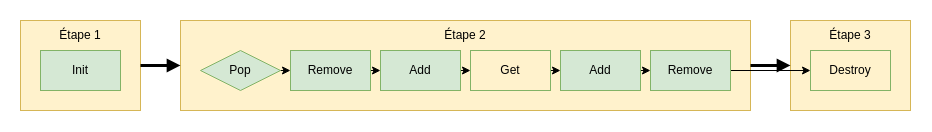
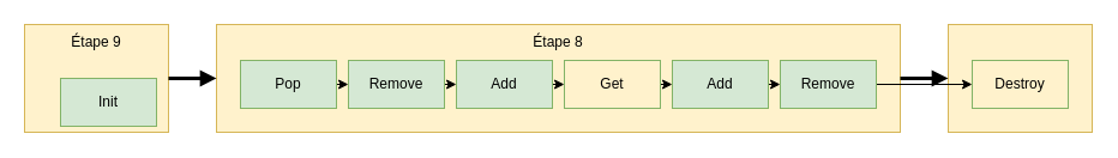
  <mxCell id="0" />
  <mxCell id="1" parent="0" />
  <mxCell id="2" value="" style="rounded=0;whiteSpace=wrap;html=1;fillColor=#fff2cc;strokeColor=#d6b656;" vertex="1" parent="1"><mxGeometry x="20" y="20" width="120" height="90" as="geometry" /></mxCell>
  <mxCell id="3" value="" style="rounded=0;whiteSpace=wrap;html=1;fillColor=#fff2cc;strokeColor=#d6b656;" vertex="1" parent="1"><mxGeometry x="180" y="20" width="570" height="90" as="geometry" /></mxCell>
  <mxCell id="4" value="" style="rounded=0;whiteSpace=wrap;html=1;fillColor=#fff2cc;strokeColor=#d6b656;" vertex="1" parent="1"><mxGeometry x="790" y="20" width="120" height="90" as="geometry" /></mxCell>
  <mxCell id="5" style="edgeStyle=orthogonalEdgeStyle;rounded=0;orthogonalLoop=1;jettySize=auto;html=1;exitX=1;exitY=0.5;exitDx=0;exitDy=0;entryX=0;entryY=0.5;entryDx=0;entryDy=0;endArrow=block;endFill=1;fillColor=#f5f5f5;strokeColor=#000000;strokeWidth=3;" edge="1" parent="1" source="2" target="3"><mxGeometry relative="1" as="geometry" /></mxCell>
- <mxCell id="6" value="Init" style="rounded=0;whiteSpace=wrap;html=1;fillColor=#d5e8d4;strokeColor=#82b366;" vertex="1" parent="1"><mxGeometry x="40" y="50" width="80" height="40" as="geometry" /></mxCell>
+ <mxCell id="6" value="Init" style="rounded=0;whiteSpace=wrap;html=1;fillColor=#d5e8d4;strokeColor=#82b366;" vertex="1" parent="1"><mxGeometry x="50" y="65" width="80" height="40" as="geometry" /></mxCell>
  <mxCell id="7" style="edgeStyle=orthogonalEdgeStyle;rounded=0;orthogonalLoop=1;jettySize=auto;html=1;exitX=1;exitY=0.5;exitDx=0;exitDy=0;entryX=0;entryY=0.5;entryDx=0;entryDy=0;endArrow=block;endFill=1;strokeColor=#000000;strokeWidth=3;" edge="1" parent="1" source="3" target="4"><mxGeometry relative="1" as="geometry" /></mxCell>
  <mxCell id="8" style="edgeStyle=orthogonalEdgeStyle;rounded=0;orthogonalLoop=1;jettySize=auto;html=1;exitX=1;exitY=0.5;exitDx=0;exitDy=0;entryX=0;entryY=0.5;entryDx=0;entryDy=0;endArrow=classic;endFill=1;strokeColor=#000000;strokeWidth=1;" edge="1" parent="1" source="9" target="15"><mxGeometry relative="1" as="geometry" /></mxCell>
  <mxCell id="9" value="Add" style="rounded=0;whiteSpace=wrap;html=1;fillColor=#d5e8d4;strokeColor=#82b366;" vertex="1" parent="1"><mxGeometry x="380" y="50" width="80" height="40" as="geometry" /></mxCell>
  <mxCell id="10" style="edgeStyle=orthogonalEdgeStyle;rounded=0;orthogonalLoop=1;jettySize=auto;html=1;exitX=1;exitY=0.5;exitDx=0;exitDy=0;entryX=0;entryY=0.5;entryDx=0;entryDy=0;endArrow=classic;endFill=1;strokeColor=#000000;strokeWidth=1;" edge="1" parent="1" source="11" target="13"><mxGeometry relative="1" as="geometry" /></mxCell>
- <mxCell id="11" value="Pop" style="rhombus;whiteSpace=wrap;html=1;fillColor=#d5e8d4;strokeColor=#82b366;" vertex="1" parent="1"><mxGeometry x="200" y="50" width="80" height="40" as="geometry" /></mxCell>
+ <mxCell id="11" value="Pop" style="rounded=0;whiteSpace=wrap;html=1;fillColor=#d5e8d4;strokeColor=#82b366;" vertex="1" parent="1"><mxGeometry x="200" y="50" width="80" height="40" as="geometry" /></mxCell>
  <mxCell id="12" style="edgeStyle=orthogonalEdgeStyle;rounded=0;orthogonalLoop=1;jettySize=auto;html=1;exitX=1;exitY=0.5;exitDx=0;exitDy=0;entryX=0;entryY=0.5;entryDx=0;entryDy=0;endArrow=classic;endFill=1;strokeColor=#000000;strokeWidth=1;" edge="1" parent="1" source="13" target="9"><mxGeometry relative="1" as="geometry" /></mxCell>
  <mxCell id="13" value="Remove" style="rounded=0;whiteSpace=wrap;html=1;fillColor=#d5e8d4;strokeColor=#82b366;" vertex="1" parent="1"><mxGeometry x="290" y="50" width="80" height="40" as="geometry" /></mxCell>
  <mxCell id="14" style="edgeStyle=orthogonalEdgeStyle;rounded=0;orthogonalLoop=1;jettySize=auto;html=1;exitX=1;exitY=0.5;exitDx=0;exitDy=0;entryX=0;entryY=0.5;entryDx=0;entryDy=0;endArrow=classic;endFill=1;strokeColor=#000000;strokeWidth=1;" edge="1" parent="1" source="15" target="21"><mxGeometry relative="1" as="geometry" /></mxCell>
  <mxCell id="15" value="Get" style="rounded=0;whiteSpace=wrap;html=1;fillColor=#fff2cc;strokeColor=#82b366;" vertex="1" parent="1"><mxGeometry x="470" y="50" width="80" height="40" as="geometry" /></mxCell>
  <mxCell id="16" value="Destroy" style="rounded=0;whiteSpace=wrap;html=1;fillColor=#fff2cc;strokeColor=#82b366;" vertex="1" parent="1"><mxGeometry x="810" y="50" width="80" height="40" as="geometry" /></mxCell>
- <mxCell id="17" value="Étape 1" style="text;html=1;strokeColor=none;fillColor=none;align=center;verticalAlign=middle;whiteSpace=wrap;rounded=0;" vertex="1" parent="1"><mxGeometry x="50" y="20" width="60" height="30" as="geometry" /></mxCell>
- <mxCell id="18" value="&lt;div&gt;Étape 2&lt;/div&gt;" style="text;html=1;strokeColor=none;fillColor=none;align=center;verticalAlign=middle;whiteSpace=wrap;rounded=0;" vertex="1" parent="1"><mxGeometry x="435" y="20" width="60" height="30" as="geometry" /></mxCell>
- <mxCell id="19" value="&lt;div&gt;Étape 3&lt;/div&gt;" style="text;html=1;strokeColor=none;fillColor=none;align=center;verticalAlign=middle;whiteSpace=wrap;rounded=0;" vertex="1" parent="1"><mxGeometry x="820" y="20" width="60" height="30" as="geometry" /></mxCell>
+ <mxCell id="17" value="Étape 9" style="text;html=1;strokeColor=none;fillColor=none;align=center;verticalAlign=middle;whiteSpace=wrap;rounded=0;" vertex="1" parent="1"><mxGeometry x="50" y="20" width="60" height="30" as="geometry" /></mxCell>
+ <mxCell id="18" value="&lt;div&gt;Étape 8&lt;/div&gt;" style="text;html=1;strokeColor=none;fillColor=none;align=center;verticalAlign=middle;whiteSpace=wrap;rounded=0;" vertex="1" parent="1"><mxGeometry x="435" y="20" width="60" height="30" as="geometry" /></mxCell>
  <mxCell id="20" style="edgeStyle=orthogonalEdgeStyle;rounded=0;orthogonalLoop=1;jettySize=auto;html=1;exitX=1;exitY=0.5;exitDx=0;exitDy=0;entryX=0;entryY=0.5;entryDx=0;entryDy=0;endArrow=classic;endFill=1;strokeColor=#000000;strokeWidth=1;" edge="1" parent="1" source="21" target="23"><mxGeometry relative="1" as="geometry" /></mxCell>
  <mxCell id="21" value="Add" style="rounded=0;whiteSpace=wrap;html=1;fillColor=#d5e8d4;strokeColor=#82b366;" vertex="1" parent="1"><mxGeometry x="560" y="50" width="80" height="40" as="geometry" /></mxCell>
  <mxCell id="22" style="edgeStyle=orthogonalEdgeStyle;rounded=0;orthogonalLoop=1;jettySize=auto;html=1;exitX=1;exitY=0.5;exitDx=0;exitDy=0;entryX=0;entryY=0.5;entryDx=0;entryDy=0;endArrow=classic;endFill=1;strokeColor=#000000;strokeWidth=1;" edge="1" parent="1" source="23" target="16"><mxGeometry relative="1" as="geometry" /></mxCell>
  <mxCell id="23" value="Remove" style="rounded=0;whiteSpace=wrap;html=1;fillColor=#d5e8d4;strokeColor=#82b366;" vertex="1" parent="1"><mxGeometry x="650" y="50" width="80" height="40" as="geometry" /></mxCell>
